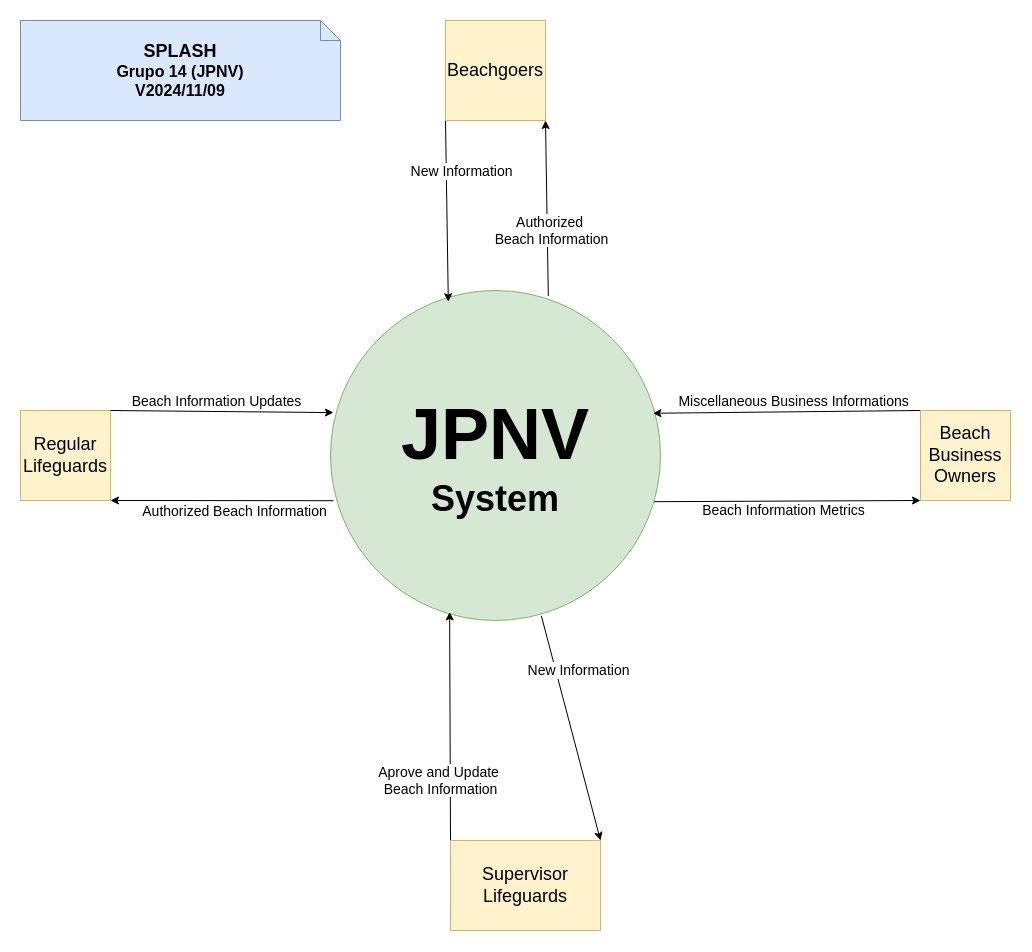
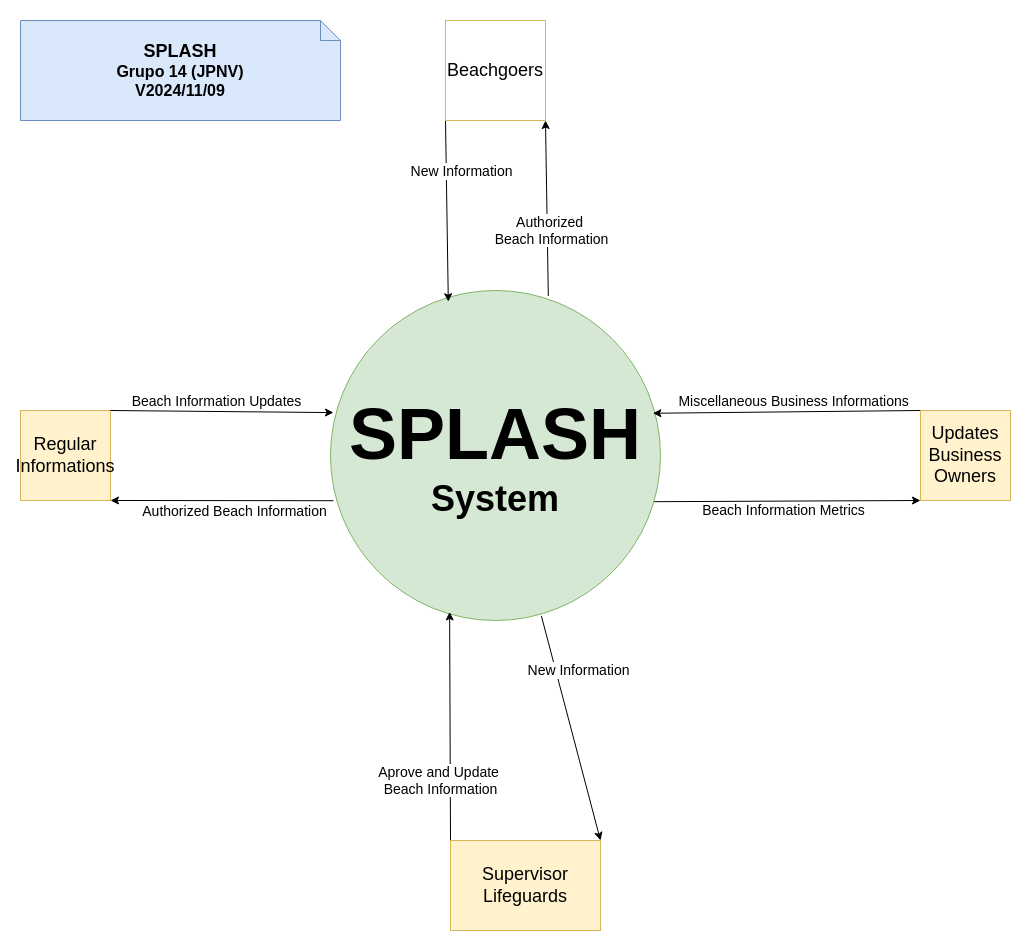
  <mxCell id="0" />
  <mxCell id="1" parent="0" />
  <mxCell id="2" style="rounded=0;orthogonalLoop=1;jettySize=auto;html=1;exitX=0.66;exitY=0.017;exitDx=0;exitDy=0;entryX=1;entryY=1;entryDx=0;entryDy=0;exitPerimeter=0;" edge="1" parent="1" source="10" target="13"><mxGeometry relative="1" as="geometry" /></mxCell>
  <mxCell id="3" value="&lt;font style=&quot;font-size: 14px;&quot;&gt;Authorized&amp;nbsp;&lt;/font&gt;&lt;div&gt;&lt;font style=&quot;font-size: 14px;&quot;&gt;Beach Information&lt;/font&gt;&lt;/div&gt;" style="edgeLabel;html=1;align=center;verticalAlign=middle;resizable=0;points=[];rotation=0;" vertex="1" connectable="0" parent="2"><mxGeometry x="0.052" y="-2" relative="1" as="geometry"><mxPoint x="2" y="26" as="offset" /></mxGeometry></mxCell>
  <mxCell id="4" style="rounded=0;orthogonalLoop=1;jettySize=auto;html=1;entryX=1;entryY=1;entryDx=0;entryDy=0;exitX=0.009;exitY=0.637;exitDx=0;exitDy=0;exitPerimeter=0;" edge="1" parent="1" source="10" target="14"><mxGeometry relative="1" as="geometry" /></mxCell>
  <mxCell id="5" value="&lt;font style=&quot;font-size: 14px;&quot;&gt;Authorized Beach Information&lt;/font&gt;" style="edgeLabel;html=1;align=center;verticalAlign=middle;resizable=0;points=[];rotation=0;" vertex="1" connectable="0" parent="4"><mxGeometry x="-0.113" y="-2" relative="1" as="geometry"><mxPoint y="12" as="offset" /></mxGeometry></mxCell>
  <mxCell id="6" style="rounded=0;orthogonalLoop=1;jettySize=auto;html=1;exitX=0.639;exitY=0.986;exitDx=0;exitDy=0;entryX=1;entryY=0;entryDx=0;entryDy=0;exitPerimeter=0;" edge="1" parent="1" source="10" target="19"><mxGeometry relative="1" as="geometry" /></mxCell>
  <mxCell id="7" value="&lt;font style=&quot;font-size: 14px;&quot;&gt;New Information&lt;/font&gt;" style="edgeLabel;html=1;align=center;verticalAlign=middle;resizable=0;points=[];rotation=0;" vertex="1" connectable="0" parent="6"><mxGeometry x="-0.131" y="2" relative="1" as="geometry"><mxPoint x="9" y="-43" as="offset" /></mxGeometry></mxCell>
  <mxCell id="8" style="rounded=0;orthogonalLoop=1;jettySize=auto;html=1;exitX=0.977;exitY=0.64;exitDx=0;exitDy=0;entryX=0;entryY=1;entryDx=0;entryDy=0;exitPerimeter=0;" edge="1" parent="1" source="10" target="22"><mxGeometry relative="1" as="geometry" /></mxCell>
  <mxCell id="9" value="&lt;font style=&quot;font-size: 14px;&quot;&gt;Beach Information Metrics&lt;/font&gt;" style="edgeLabel;html=1;align=center;verticalAlign=middle;resizable=0;points=[];rotation=0;" vertex="1" connectable="0" parent="8"><mxGeometry x="-0.182" y="3" relative="1" as="geometry"><mxPoint x="21" y="12" as="offset" /></mxGeometry></mxCell>
- <mxCell id="10" value="&lt;b&gt;&lt;font style=&quot;font-size: 72px;&quot;&gt;JPNV&lt;/font&gt;&lt;/b&gt;&lt;div&gt;&lt;b&gt;&lt;font style=&quot;font-size: 36px;&quot;&gt;System&lt;/font&gt;&lt;/b&gt;&lt;/div&gt;" style="ellipse;whiteSpace=wrap;html=1;fillColor=#d5e8d4;strokeColor=#82b366;" vertex="1" parent="1"><mxGeometry x="330" y="290" width="330" height="330" as="geometry" /></mxCell>
+ <mxCell id="10" value="&lt;b&gt;&lt;font style=&quot;font-size: 72px;&quot;&gt;SPLASH&lt;/font&gt;&lt;/b&gt;&lt;div&gt;&lt;b&gt;&lt;font style=&quot;font-size: 36px;&quot;&gt;System&lt;/font&gt;&lt;/b&gt;&lt;/div&gt;" style="ellipse;whiteSpace=wrap;html=1;fillColor=#d5e8d4;strokeColor=#82b366;" vertex="1" parent="1"><mxGeometry x="330" y="290" width="330" height="330" as="geometry" /></mxCell>
  <mxCell id="11" style="rounded=0;orthogonalLoop=1;jettySize=auto;html=1;exitX=0;exitY=1;exitDx=0;exitDy=0;entryX=0.357;entryY=0.034;entryDx=0;entryDy=0;entryPerimeter=0;" edge="1" parent="1" source="13" target="10"><mxGeometry relative="1" as="geometry"><mxPoint x="440" y="260" as="targetPoint" /></mxGeometry></mxCell>
  <mxCell id="12" value="&lt;font style=&quot;font-size: 14px;&quot;&gt;New Information&lt;/font&gt;" style="edgeLabel;html=1;align=center;verticalAlign=middle;resizable=0;points=[];rotation=0;" vertex="1" connectable="0" parent="11"><mxGeometry x="-0.057" y="-1" relative="1" as="geometry"><mxPoint x="15" y="-35" as="offset" /></mxGeometry></mxCell>
- <mxCell id="13" value="&lt;font style=&quot;font-size: 18px;&quot;&gt;Beachgoers&lt;/font&gt;" style="whiteSpace=wrap;html=1;aspect=fixed;fillColor=#fff2cc;strokeColor=#d6b656;" vertex="1" parent="1"><mxGeometry x="445" y="20" width="100" height="100" as="geometry" /></mxCell>
- <mxCell id="14" value="&lt;font style=&quot;font-size: 18px;&quot;&gt;Regular Lifeguards&lt;/font&gt;" style="whiteSpace=wrap;html=1;aspect=fixed;fillColor=#fff2cc;strokeColor=#d6b656;" vertex="1" parent="1"><mxGeometry x="20" y="410" width="90" height="90" as="geometry" /></mxCell>
+ <mxCell id="13" value="&lt;font style=&quot;font-size: 18px;&quot;&gt;Beachgoers&lt;/font&gt;" style="whiteSpace=wrap;html=1;aspect=fixed;fillColor=#ffffff;strokeColor=#d6b656;" vertex="1" parent="1"><mxGeometry x="445" y="20" width="100" height="100" as="geometry" /></mxCell>
+ <mxCell id="14" value="&lt;font style=&quot;font-size: 18px;&quot;&gt;Regular Informations&lt;/font&gt;" style="whiteSpace=wrap;html=1;aspect=fixed;fillColor=#fff2cc;strokeColor=#d6b656;" vertex="1" parent="1"><mxGeometry x="20" y="410" width="90" height="90" as="geometry" /></mxCell>
  <mxCell id="15" style="rounded=0;orthogonalLoop=1;jettySize=auto;html=1;exitX=1;exitY=0;exitDx=0;exitDy=0;entryX=0.009;entryY=0.37;entryDx=0;entryDy=0;entryPerimeter=0;" edge="1" parent="1" source="14" target="10"><mxGeometry relative="1" as="geometry" /></mxCell>
  <mxCell id="16" value="&lt;font style=&quot;font-size: 14px;&quot;&gt;Beach Information Updates&lt;/font&gt;" style="edgeLabel;html=1;align=center;verticalAlign=middle;resizable=0;points=[];rotation=0;" vertex="1" connectable="0" parent="15"><mxGeometry x="0.09" relative="1" as="geometry"><mxPoint x="-16" y="-11" as="offset" /></mxGeometry></mxCell>
  <mxCell id="17" style="rounded=0;orthogonalLoop=1;jettySize=auto;html=1;exitX=0;exitY=0;exitDx=0;exitDy=0;entryX=0.361;entryY=0.974;entryDx=0;entryDy=0;entryPerimeter=0;" edge="1" parent="1" source="19" target="10"><mxGeometry relative="1" as="geometry" /></mxCell>
  <mxCell id="18" value="&lt;font style=&quot;font-size: 14px;&quot;&gt;Aprove and Update&amp;nbsp;&lt;/font&gt;&lt;div&gt;&lt;font style=&quot;font-size: 14px;&quot;&gt;Beach Information&lt;/font&gt;&lt;/div&gt;" style="edgeLabel;html=1;align=center;verticalAlign=middle;resizable=0;points=[];rotation=0;" vertex="1" connectable="0" parent="17"><mxGeometry x="0.056" y="-2" relative="1" as="geometry"><mxPoint x="-12" y="61" as="offset" /></mxGeometry></mxCell>
  <mxCell id="19" value="&lt;font style=&quot;font-size: 18px;&quot;&gt;Supervisor Lifeguards&lt;/font&gt;" style="whiteSpace=wrap;html=1;aspect=fixed;fillColor=#fff2cc;strokeColor=#d6b656;" vertex="1" parent="1"><mxGeometry x="450" y="840" width="150" height="90" as="geometry" /></mxCell>
  <mxCell id="20" style="rounded=0;orthogonalLoop=1;jettySize=auto;html=1;exitX=0;exitY=0;exitDx=0;exitDy=0;entryX=0.977;entryY=0.372;entryDx=0;entryDy=0;entryPerimeter=0;" edge="1" parent="1" source="22" target="10"><mxGeometry relative="1" as="geometry" /></mxCell>
  <mxCell id="21" value="&lt;font style=&quot;font-size: 14px;&quot;&gt;Miscellaneous Business Informations&amp;nbsp;&lt;/font&gt;" style="edgeLabel;html=1;align=center;verticalAlign=middle;resizable=0;points=[];rotation=0;" vertex="1" connectable="0" parent="20"><mxGeometry x="0.015" y="-1" relative="1" as="geometry"><mxPoint x="11" y="-10" as="offset" /></mxGeometry></mxCell>
- <mxCell id="22" value="&lt;font style=&quot;font-size: 18px;&quot;&gt;Beach Business Owners&lt;/font&gt;" style="whiteSpace=wrap;html=1;aspect=fixed;fillColor=#fff2cc;strokeColor=#d6b656;" vertex="1" parent="1"><mxGeometry x="920" y="410" width="90" height="90" as="geometry" /></mxCell>
+ <mxCell id="22" value="&lt;font style=&quot;font-size: 18px;&quot;&gt;Updates Business Owners&lt;/font&gt;" style="whiteSpace=wrap;html=1;aspect=fixed;fillColor=#fff2cc;strokeColor=#d6b656;" vertex="1" parent="1"><mxGeometry x="920" y="410" width="90" height="90" as="geometry" /></mxCell>
  <mxCell id="23" value="&lt;b&gt;&lt;font style=&quot;font-size: 18px;&quot;&gt;SPLASH&lt;/font&gt;&lt;/b&gt;&lt;div&gt;&lt;b&gt;&lt;font size=&quot;3&quot;&gt;Grupo 14 (JPNV)&lt;/font&gt;&lt;/b&gt;&lt;/div&gt;&lt;div&gt;&lt;b&gt;&lt;font size=&quot;3&quot;&gt;V2024/11/09&lt;/font&gt;&lt;/b&gt;&lt;/div&gt;" style="shape=note;size=20;whiteSpace=wrap;html=1;fillColor=#dae8fc;strokeColor=#6c8ebf;" vertex="1" parent="1"><mxGeometry x="20" y="20" width="320" height="100" as="geometry" /></mxCell>
